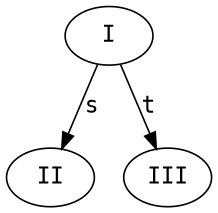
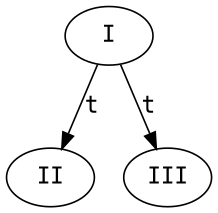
  digraph {
    fontname="DejaVu Sans Mono"
    node [fontname="DejaVu Sans Mono"]
    edge [fontname="DejaVu Sans Mono"]
    I [role=start]
    II
    III [role=end]
-   I -> II [label=s]
+   I -> II [label=t]
    I -> III [label=t]
  }
